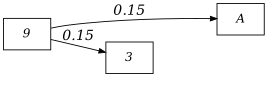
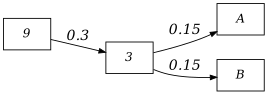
  digraph {
    rankdir=LR
    node [fillcolor=white fontname="Times-Italic" shape=rectangle style=filled]
    edge [arrowsize=0.75 fontname="Times-Italic" fontsize=16]
    n1 [label=A]
+   n2 [label=B]
    3
    n4 [label=9]
-   n4 -> n1 [label=0.15]
-   n4 -> 3 [label=0.15]
+   3 -> n1 [label=0.15]
+   3 -> n2 [label=0.15]
+   n4 -> 3 [label=0.3]
  }
